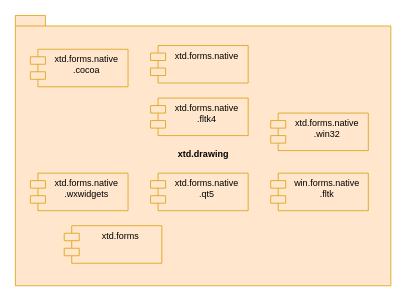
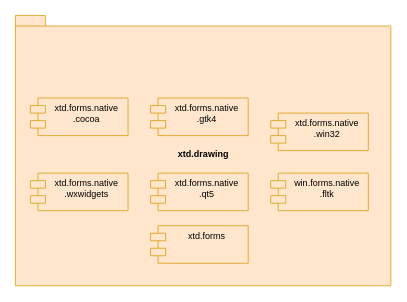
  <mxCell id="0" />
  <mxCell id="1" parent="0" />
  <mxCell id="2" value="xtd.drawing" style="shape=folder;fontStyle=1;spacingTop=10;tabWidth=40;tabHeight=14;tabPosition=left;html=1;rounded=0;strokeColor=#d79b00;fillColor=#ffe6cc;" parent="1" vertex="1"><mxGeometry x="20" y="20" width="500" height="360" as="geometry" /></mxCell>
- <mxCell id="3" value="xtd.forms.native" style="shape=module;align=left;spacingLeft=20;align=center;verticalAlign=top;rounded=0;strokeColor=#d79b00;fillColor=#ffe6cc;" parent="1" vertex="1"><mxGeometry x="200" y="60" width="130" height="50" as="geometry" /></mxCell>
- <mxCell id="4" value="xtd.forms.native&#10;.cocoa" style="shape=module;align=left;spacingLeft=20;align=center;verticalAlign=top;rounded=0;strokeColor=#d79b00;fillColor=#ffe6cc;" parent="1" vertex="1"><mxGeometry x="40" y="65" width="130" height="50" as="geometry" /></mxCell>
- <mxCell id="5" value="xtd.forms.native&#10;.fltk4" style="shape=module;align=left;spacingLeft=20;align=center;verticalAlign=top;rounded=0;strokeColor=#d79b00;fillColor=#ffe6cc;" parent="1" vertex="1"><mxGeometry x="200" y="130" width="130" height="50" as="geometry" /></mxCell>
+ <mxCell id="4" value="xtd.forms.native&#10;.cocoa" style="shape=module;align=left;spacingLeft=20;align=center;verticalAlign=top;rounded=0;strokeColor=#d79b00;fillColor=#ffe6cc;" parent="1" vertex="1"><mxGeometry x="40" y="130" width="130" height="50" as="geometry" /></mxCell>
+ <mxCell id="5" value="xtd.forms.native&#10;.gtk4" style="shape=module;align=left;spacingLeft=20;align=center;verticalAlign=top;rounded=0;strokeColor=#d79b00;fillColor=#ffe6cc;" parent="1" vertex="1"><mxGeometry x="200" y="130" width="130" height="50" as="geometry" /></mxCell>
  <mxCell id="6" value="xtd.forms.native&#10;.qt5" style="shape=module;align=left;spacingLeft=20;align=center;verticalAlign=top;rounded=0;strokeColor=#d79b00;fillColor=#ffe6cc;" parent="1" vertex="1"><mxGeometry x="200" y="230" width="130" height="50" as="geometry" /></mxCell>
  <mxCell id="7" value="xtd.forms.native&#10;.win32" style="shape=module;align=left;spacingLeft=20;align=center;verticalAlign=top;rounded=0;strokeColor=#d79b00;fillColor=#ffe6cc;" parent="1" vertex="1"><mxGeometry x="360" y="150" width="130" height="50" as="geometry" /></mxCell>
  <mxCell id="8" value="xtd.forms.native&#10;.wxwidgets" style="shape=module;align=left;spacingLeft=20;align=center;verticalAlign=top;rounded=0;strokeColor=#d79b00;fillColor=#ffe6cc;" parent="1" vertex="1"><mxGeometry x="40" y="230" width="130" height="50" as="geometry" /></mxCell>
  <mxCell id="9" value="win.forms.native&#10;.fltk" style="shape=module;align=left;spacingLeft=20;align=center;verticalAlign=top;rounded=0;strokeColor=#d79b00;fillColor=#ffe6cc;" parent="1" vertex="1"><mxGeometry x="360" y="230" width="130" height="50" as="geometry" /></mxCell>
- <mxCell id="10" value="xtd.forms" style="shape=module;align=left;spacingLeft=20;align=center;verticalAlign=top;rounded=0;strokeColor=#d79b00;fillColor=#ffe6cc;" parent="1" vertex="1"><mxGeometry x="85" y="300" width="130" height="50" as="geometry" /></mxCell>
+ <mxCell id="10" value="xtd.forms" style="shape=module;align=left;spacingLeft=20;align=center;verticalAlign=top;rounded=0;strokeColor=#d79b00;fillColor=#ffe6cc;" parent="1" vertex="1"><mxGeometry x="200" y="300" width="130" height="50" as="geometry" /></mxCell>
